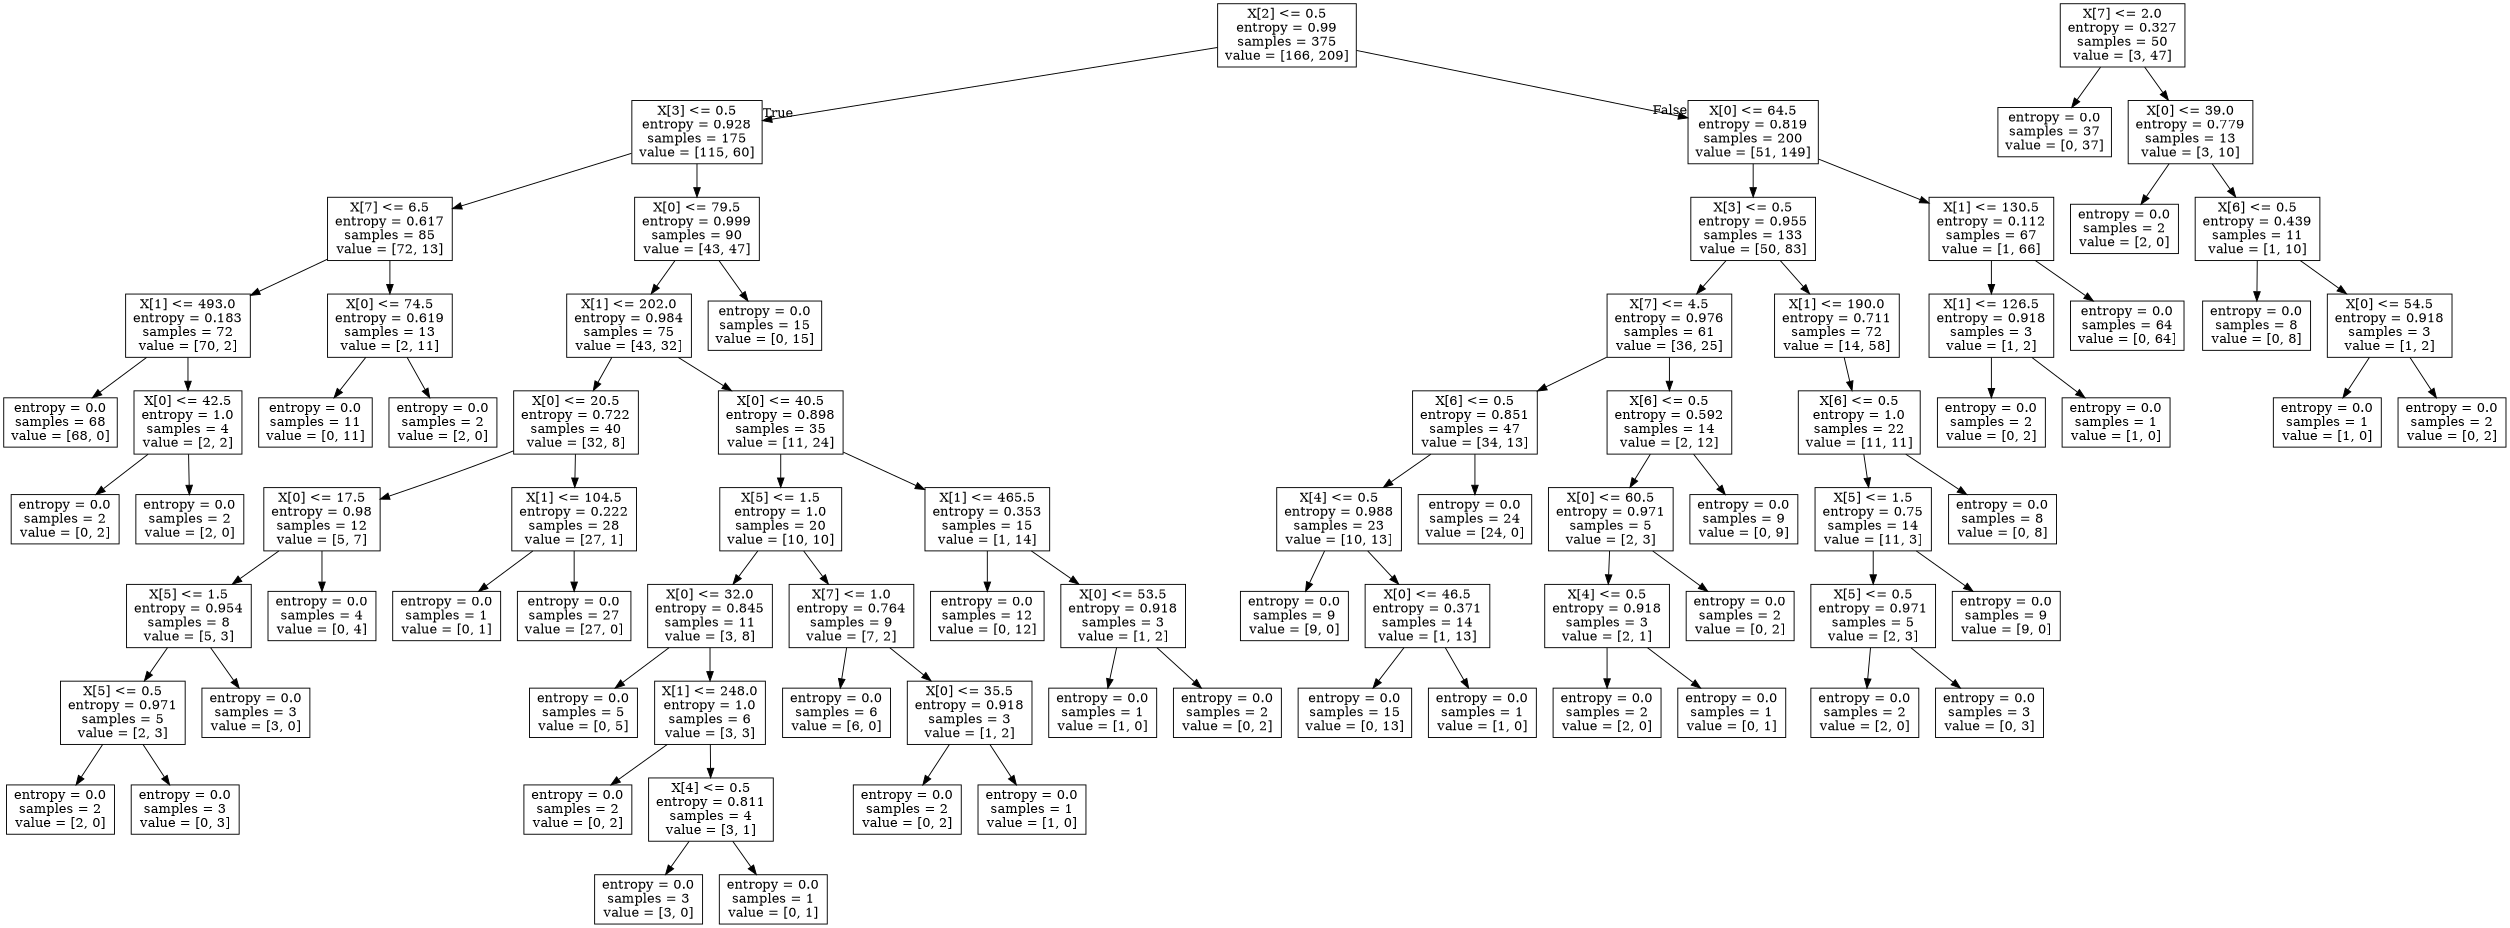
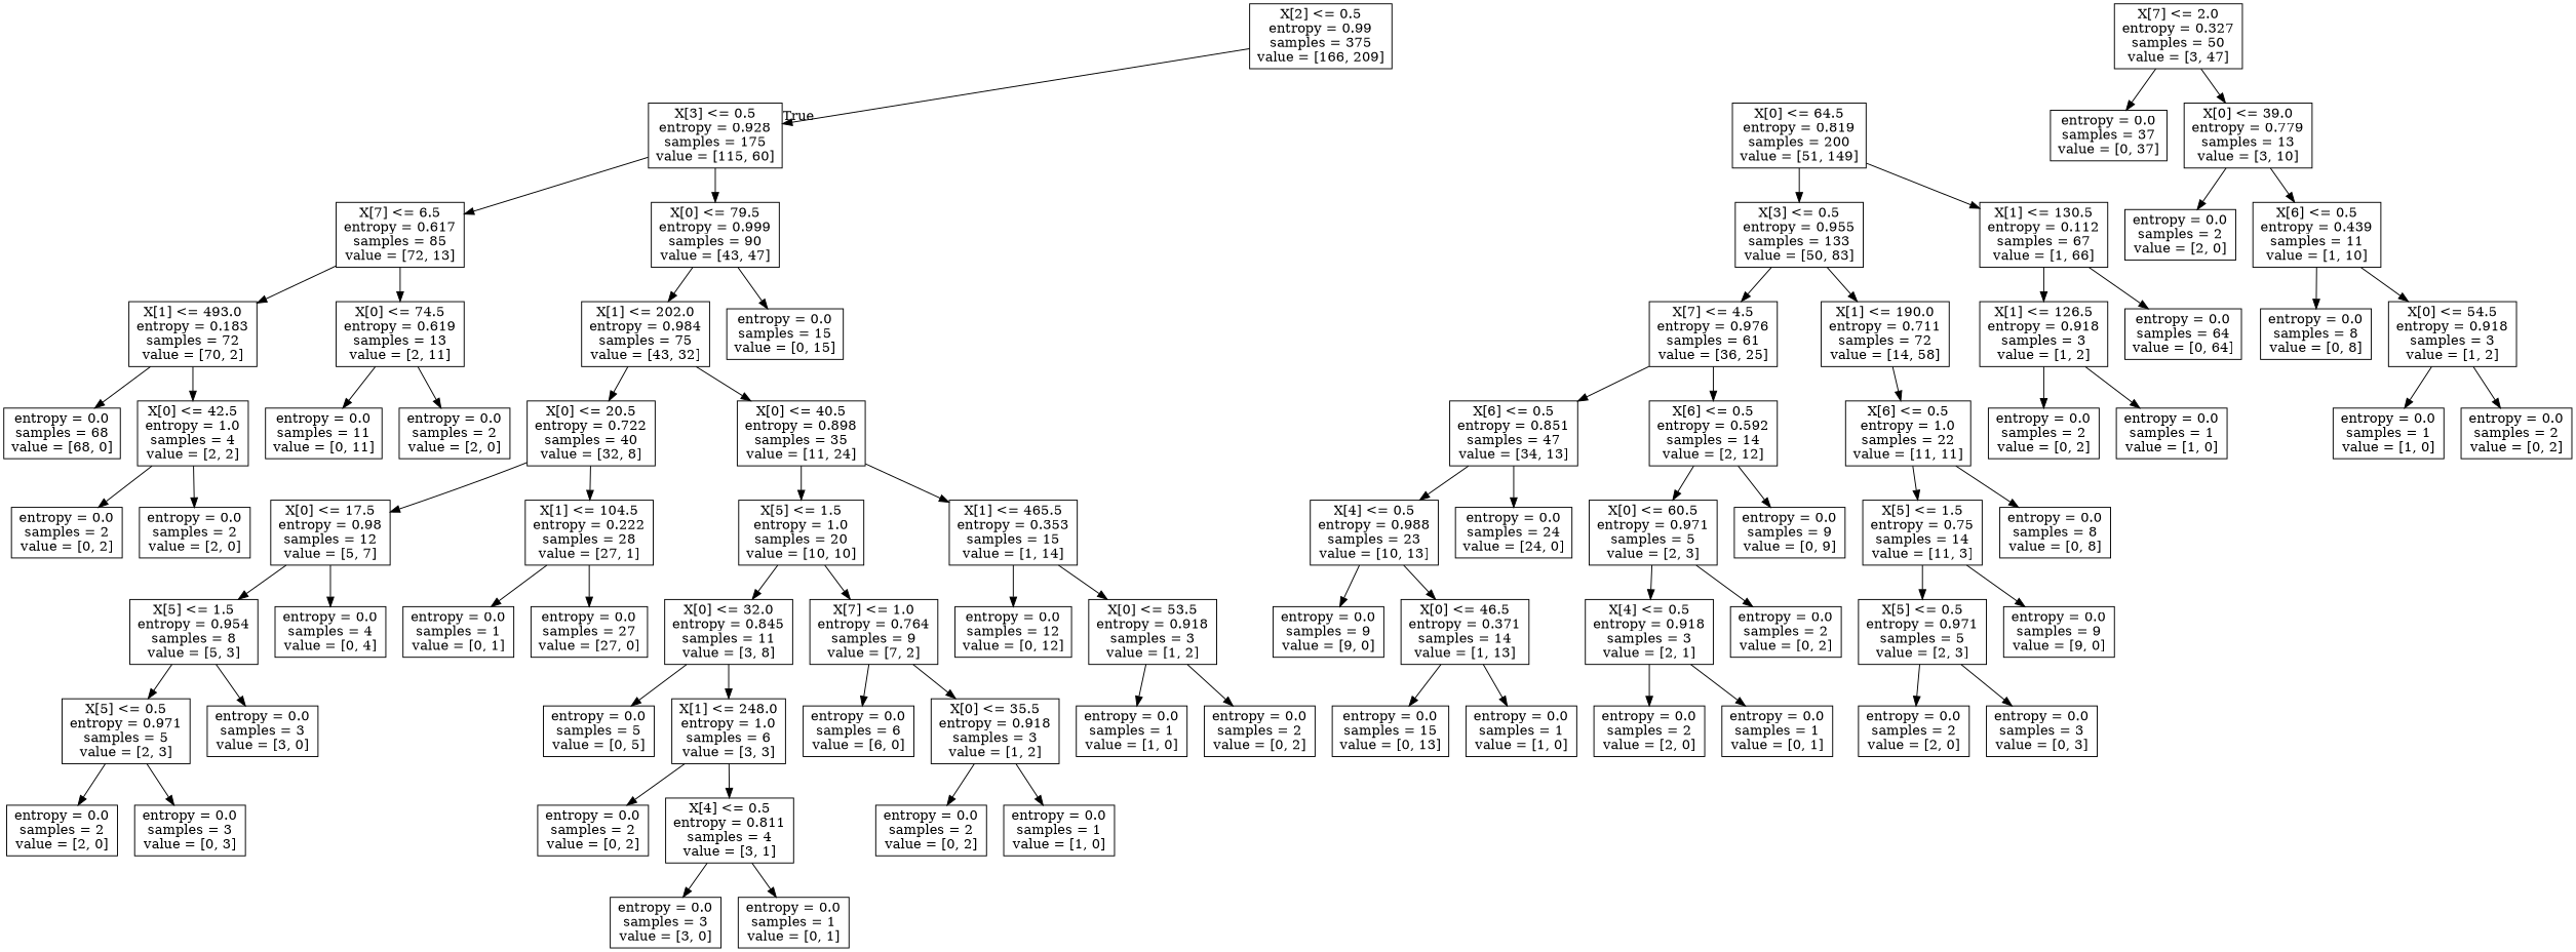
  digraph {
    fontname="DejaVu Serif"
    node [fontname="DejaVu Serif" shape=box]
    edge [fontname="DejaVu Serif"]
    n1 [label="X[2] <= 0.5\nentropy = 0.99\nsamples = 375\nvalue = [166, 209]"]
    n2 [label="X[3] <= 0.5\nentropy = 0.928\nsamples = 175\nvalue = [115, 60]"]
    n3 [label="X[0] <= 64.5\nentropy = 0.819\nsamples = 200\nvalue = [51, 149]"]
    n4 [label="X[7] <= 6.5\nentropy = 0.617\nsamples = 85\nvalue = [72, 13]"]
    n5 [label="X[0] <= 79.5\nentropy = 0.999\nsamples = 90\nvalue = [43, 47]"]
    n6 [label="X[3] <= 0.5\nentropy = 0.955\nsamples = 133\nvalue = [50, 83]"]
    n7 [label="X[1] <= 130.5\nentropy = 0.112\nsamples = 67\nvalue = [1, 66]"]
    n8 [label="X[1] <= 493.0\nentropy = 0.183\nsamples = 72\nvalue = [70, 2]"]
    n9 [label="X[0] <= 74.5\nentropy = 0.619\nsamples = 13\nvalue = [2, 11]"]
    n10 [label="X[1] <= 202.0\nentropy = 0.984\nsamples = 75\nvalue = [43, 32]"]
    n11 [label="entropy = 0.0\nsamples = 15\nvalue = [0, 15]"]
    n12 [label="entropy = 0.0\nsamples = 68\nvalue = [68, 0]"]
    n13 [label="X[0] <= 42.5\nentropy = 1.0\nsamples = 4\nvalue = [2, 2]"]
    n14 [label="entropy = 0.0\nsamples = 11\nvalue = [0, 11]"]
    n15 [label="entropy = 0.0\nsamples = 2\nvalue = [2, 0]"]
    n16 [label="entropy = 0.0\nsamples = 2\nvalue = [0, 2]"]
    n17 [label="entropy = 0.0\nsamples = 2\nvalue = [2, 0]"]
    n18 [label="X[0] <= 20.5\nentropy = 0.722\nsamples = 40\nvalue = [32, 8]"]
    n19 [label="X[0] <= 40.5\nentropy = 0.898\nsamples = 35\nvalue = [11, 24]"]
    n20 [label="X[0] <= 17.5\nentropy = 0.98\nsamples = 12\nvalue = [5, 7]"]
    n21 [label="X[1] <= 104.5\nentropy = 0.222\nsamples = 28\nvalue = [27, 1]"]
    n22 [label="X[5] <= 1.5\nentropy = 1.0\nsamples = 20\nvalue = [10, 10]"]
    n23 [label="X[1] <= 465.5\nentropy = 0.353\nsamples = 15\nvalue = [1, 14]"]
    n24 [label="X[5] <= 1.5\nentropy = 0.954\nsamples = 8\nvalue = [5, 3]"]
    n25 [label="entropy = 0.0\nsamples = 4\nvalue = [0, 4]"]
    n26 [label="entropy = 0.0\nsamples = 1\nvalue = [0, 1]"]
    n27 [label="entropy = 0.0\nsamples = 27\nvalue = [27, 0]"]
    n28 [label="X[5] <= 0.5\nentropy = 0.971\nsamples = 5\nvalue = [2, 3]"]
    n29 [label="entropy = 0.0\nsamples = 3\nvalue = [3, 0]"]
    n30 [label="entropy = 0.0\nsamples = 2\nvalue = [2, 0]"]
    n31 [label="entropy = 0.0\nsamples = 3\nvalue = [0, 3]"]
    n32 [label="X[0] <= 32.0\nentropy = 0.845\nsamples = 11\nvalue = [3, 8]"]
    n33 [label="X[7] <= 1.0\nentropy = 0.764\nsamples = 9\nvalue = [7, 2]"]
    n34 [label="entropy = 0.0\nsamples = 12\nvalue = [0, 12]"]
    n35 [label="X[0] <= 53.5\nentropy = 0.918\nsamples = 3\nvalue = [1, 2]"]
    n36 [label="entropy = 0.0\nsamples = 5\nvalue = [0, 5]"]
    n37 [label="X[1] <= 248.0\nentropy = 1.0\nsamples = 6\nvalue = [3, 3]"]
    n38 [label="entropy = 0.0\nsamples = 6\nvalue = [6, 0]"]
    n39 [label="X[0] <= 35.5\nentropy = 0.918\nsamples = 3\nvalue = [1, 2]"]
    n40 [label="entropy = 0.0\nsamples = 2\nvalue = [0, 2]"]
    n41 [label="X[4] <= 0.5\nentropy = 0.811\nsamples = 4\nvalue = [3, 1]"]
    n42 [label="entropy = 0.0\nsamples = 3\nvalue = [3, 0]"]
    n43 [label="entropy = 0.0\nsamples = 1\nvalue = [0, 1]"]
    n44 [label="entropy = 0.0\nsamples = 2\nvalue = [0, 2]"]
    n45 [label="entropy = 0.0\nsamples = 1\nvalue = [1, 0]"]
    n46 [label="entropy = 0.0\nsamples = 1\nvalue = [1, 0]"]
    n47 [label="entropy = 0.0\nsamples = 2\nvalue = [0, 2]"]
    n48 [label="X[7] <= 4.5\nentropy = 0.976\nsamples = 61\nvalue = [36, 25]"]
    n49 [label="X[1] <= 190.0\nentropy = 0.711\nsamples = 72\nvalue = [14, 58]"]
    n50 [label="X[1] <= 126.5\nentropy = 0.918\nsamples = 3\nvalue = [1, 2]"]
    n51 [label="entropy = 0.0\nsamples = 64\nvalue = [0, 64]"]
    n52 [label="X[6] <= 0.5\nentropy = 0.851\nsamples = 47\nvalue = [34, 13]"]
    n53 [label="X[6] <= 0.5\nentropy = 0.592\nsamples = 14\nvalue = [2, 12]"]
    n54 [label="X[6] <= 0.5\nentropy = 1.0\nsamples = 22\nvalue = [11, 11]"]
    n55 [label="X[4] <= 0.5\nentropy = 0.988\nsamples = 23\nvalue = [10, 13]"]
    n56 [label="entropy = 0.0\nsamples = 24\nvalue = [24, 0]"]
    n57 [label="X[0] <= 60.5\nentropy = 0.971\nsamples = 5\nvalue = [2, 3]"]
    n58 [label="entropy = 0.0\nsamples = 9\nvalue = [0, 9]"]
    n59 [label="entropy = 0.0\nsamples = 9\nvalue = [9, 0]"]
    n60 [label="X[0] <= 46.5\nentropy = 0.371\nsamples = 14\nvalue = [1, 13]"]
    n61 [label="entropy = 0.0\nsamples = 15\nvalue = [0, 13]"]
    n62 [label="entropy = 0.0\nsamples = 1\nvalue = [1, 0]"]
    n63 [label="X[4] <= 0.5\nentropy = 0.918\nsamples = 3\nvalue = [2, 1]"]
    n64 [label="entropy = 0.0\nsamples = 2\nvalue = [0, 2]"]
    n65 [label="entropy = 0.0\nsamples = 2\nvalue = [2, 0]"]
    n66 [label="entropy = 0.0\nsamples = 1\nvalue = [0, 1]"]
    n67 [label="X[5] <= 1.5\nentropy = 0.75\nsamples = 14\nvalue = [11, 3]"]
    n68 [label="entropy = 0.0\nsamples = 8\nvalue = [0, 8]"]
    n69 [label="X[7] <= 2.0\nentropy = 0.327\nsamples = 50\nvalue = [3, 47]"]
    n70 [label="entropy = 0.0\nsamples = 37\nvalue = [0, 37]"]
    n71 [label="X[0] <= 39.0\nentropy = 0.779\nsamples = 13\nvalue = [3, 10]"]
    n72 [label="X[5] <= 0.5\nentropy = 0.971\nsamples = 5\nvalue = [2, 3]"]
    n73 [label="entropy = 0.0\nsamples = 9\nvalue = [9, 0]"]
    n74 [label="entropy = 0.0\nsamples = 2\nvalue = [2, 0]"]
    n75 [label="entropy = 0.0\nsamples = 3\nvalue = [0, 3]"]
    n76 [label="entropy = 0.0\nsamples = 2\nvalue = [2, 0]"]
    n77 [label="X[6] <= 0.5\nentropy = 0.439\nsamples = 11\nvalue = [1, 10]"]
    n78 [label="entropy = 0.0\nsamples = 8\nvalue = [0, 8]"]
    n79 [label="X[0] <= 54.5\nentropy = 0.918\nsamples = 3\nvalue = [1, 2]"]
    n80 [label="entropy = 0.0\nsamples = 1\nvalue = [1, 0]"]
    n81 [label="entropy = 0.0\nsamples = 2\nvalue = [0, 2]"]
    n82 [label="entropy = 0.0\nsamples = 2\nvalue = [0, 2]"]
    n83 [label="entropy = 0.0\nsamples = 1\nvalue = [1, 0]"]
    n1 -> n2 [headlabel=True labelangle=45 labeldistance=2.5]
-   n1 -> n3 [headlabel=False labelangle=-45 labeldistance=2.5]
    n2 -> n4
    n2 -> n5
    n3 -> n6
    n3 -> n7
    n4 -> n8
    n4 -> n9
    n5 -> n10
    n5 -> n11
    n6 -> n48
    n6 -> n49
    n7 -> n50
    n7 -> n51
    n8 -> n12
    n8 -> n13
    n9 -> n14
    n9 -> n15
    n10 -> n18
    n10 -> n19
    n13 -> n16
    n13 -> n17
    n18 -> n20
    n18 -> n21
    n19 -> n22
    n19 -> n23
    n20 -> n24
    n20 -> n25
    n21 -> n26
    n21 -> n27
    n22 -> n32
    n22 -> n33
    n23 -> n34
    n23 -> n35
    n24 -> n28
    n24 -> n29
    n28 -> n30
    n28 -> n31
    n32 -> n36
    n32 -> n37
    n33 -> n38
    n33 -> n39
    n35 -> n46
    n35 -> n47
    n37 -> n40
    n37 -> n41
    n39 -> n44
    n39 -> n45
    n41 -> n42
    n41 -> n43
    n48 -> n52
    n48 -> n53
    n49 -> n54
    n50 -> n82
    n50 -> n83
    n52 -> n55
    n52 -> n56
    n53 -> n57
    n53 -> n58
    n54 -> n67
    n54 -> n68
    n55 -> n59
    n55 -> n60
    n57 -> n63
    n57 -> n64
    n60 -> n61
    n60 -> n62
    n63 -> n65
    n63 -> n66
    n67 -> n72
    n67 -> n73
    n69 -> n70
    n69 -> n71
    n71 -> n76
    n71 -> n77
    n72 -> n74
    n72 -> n75
    n77 -> n78
    n77 -> n79
    n79 -> n80
    n79 -> n81
  }
